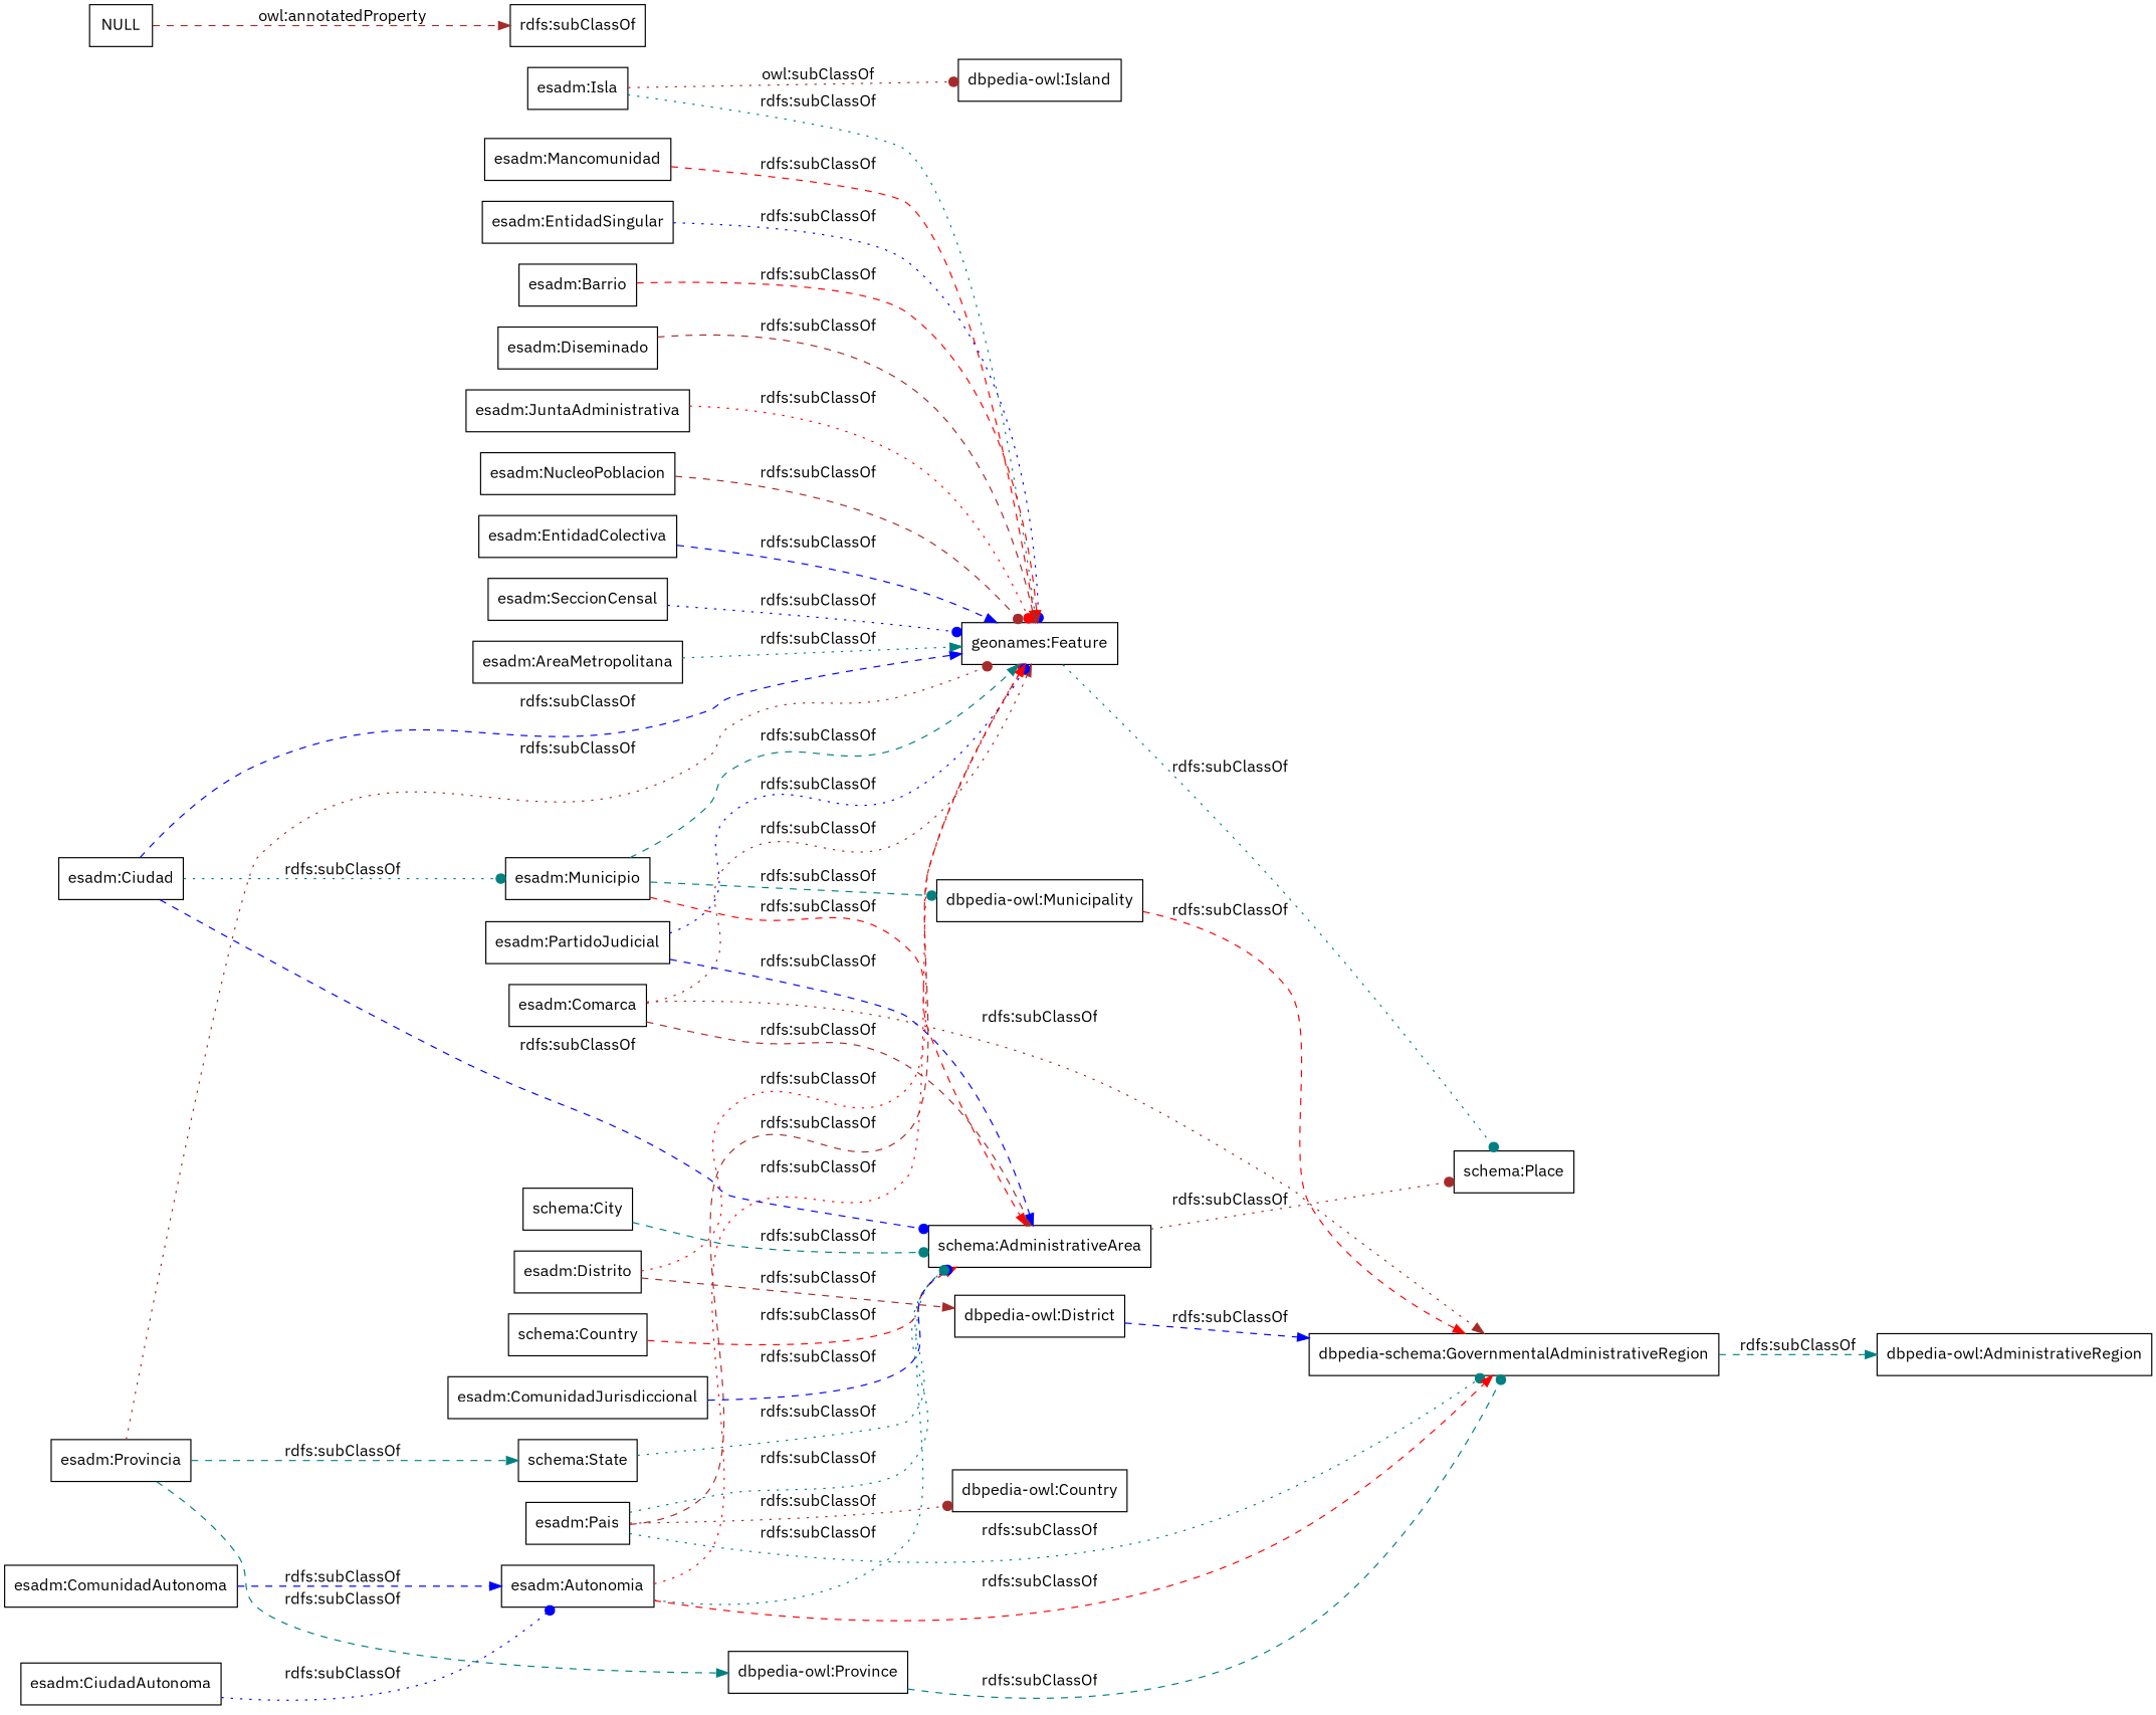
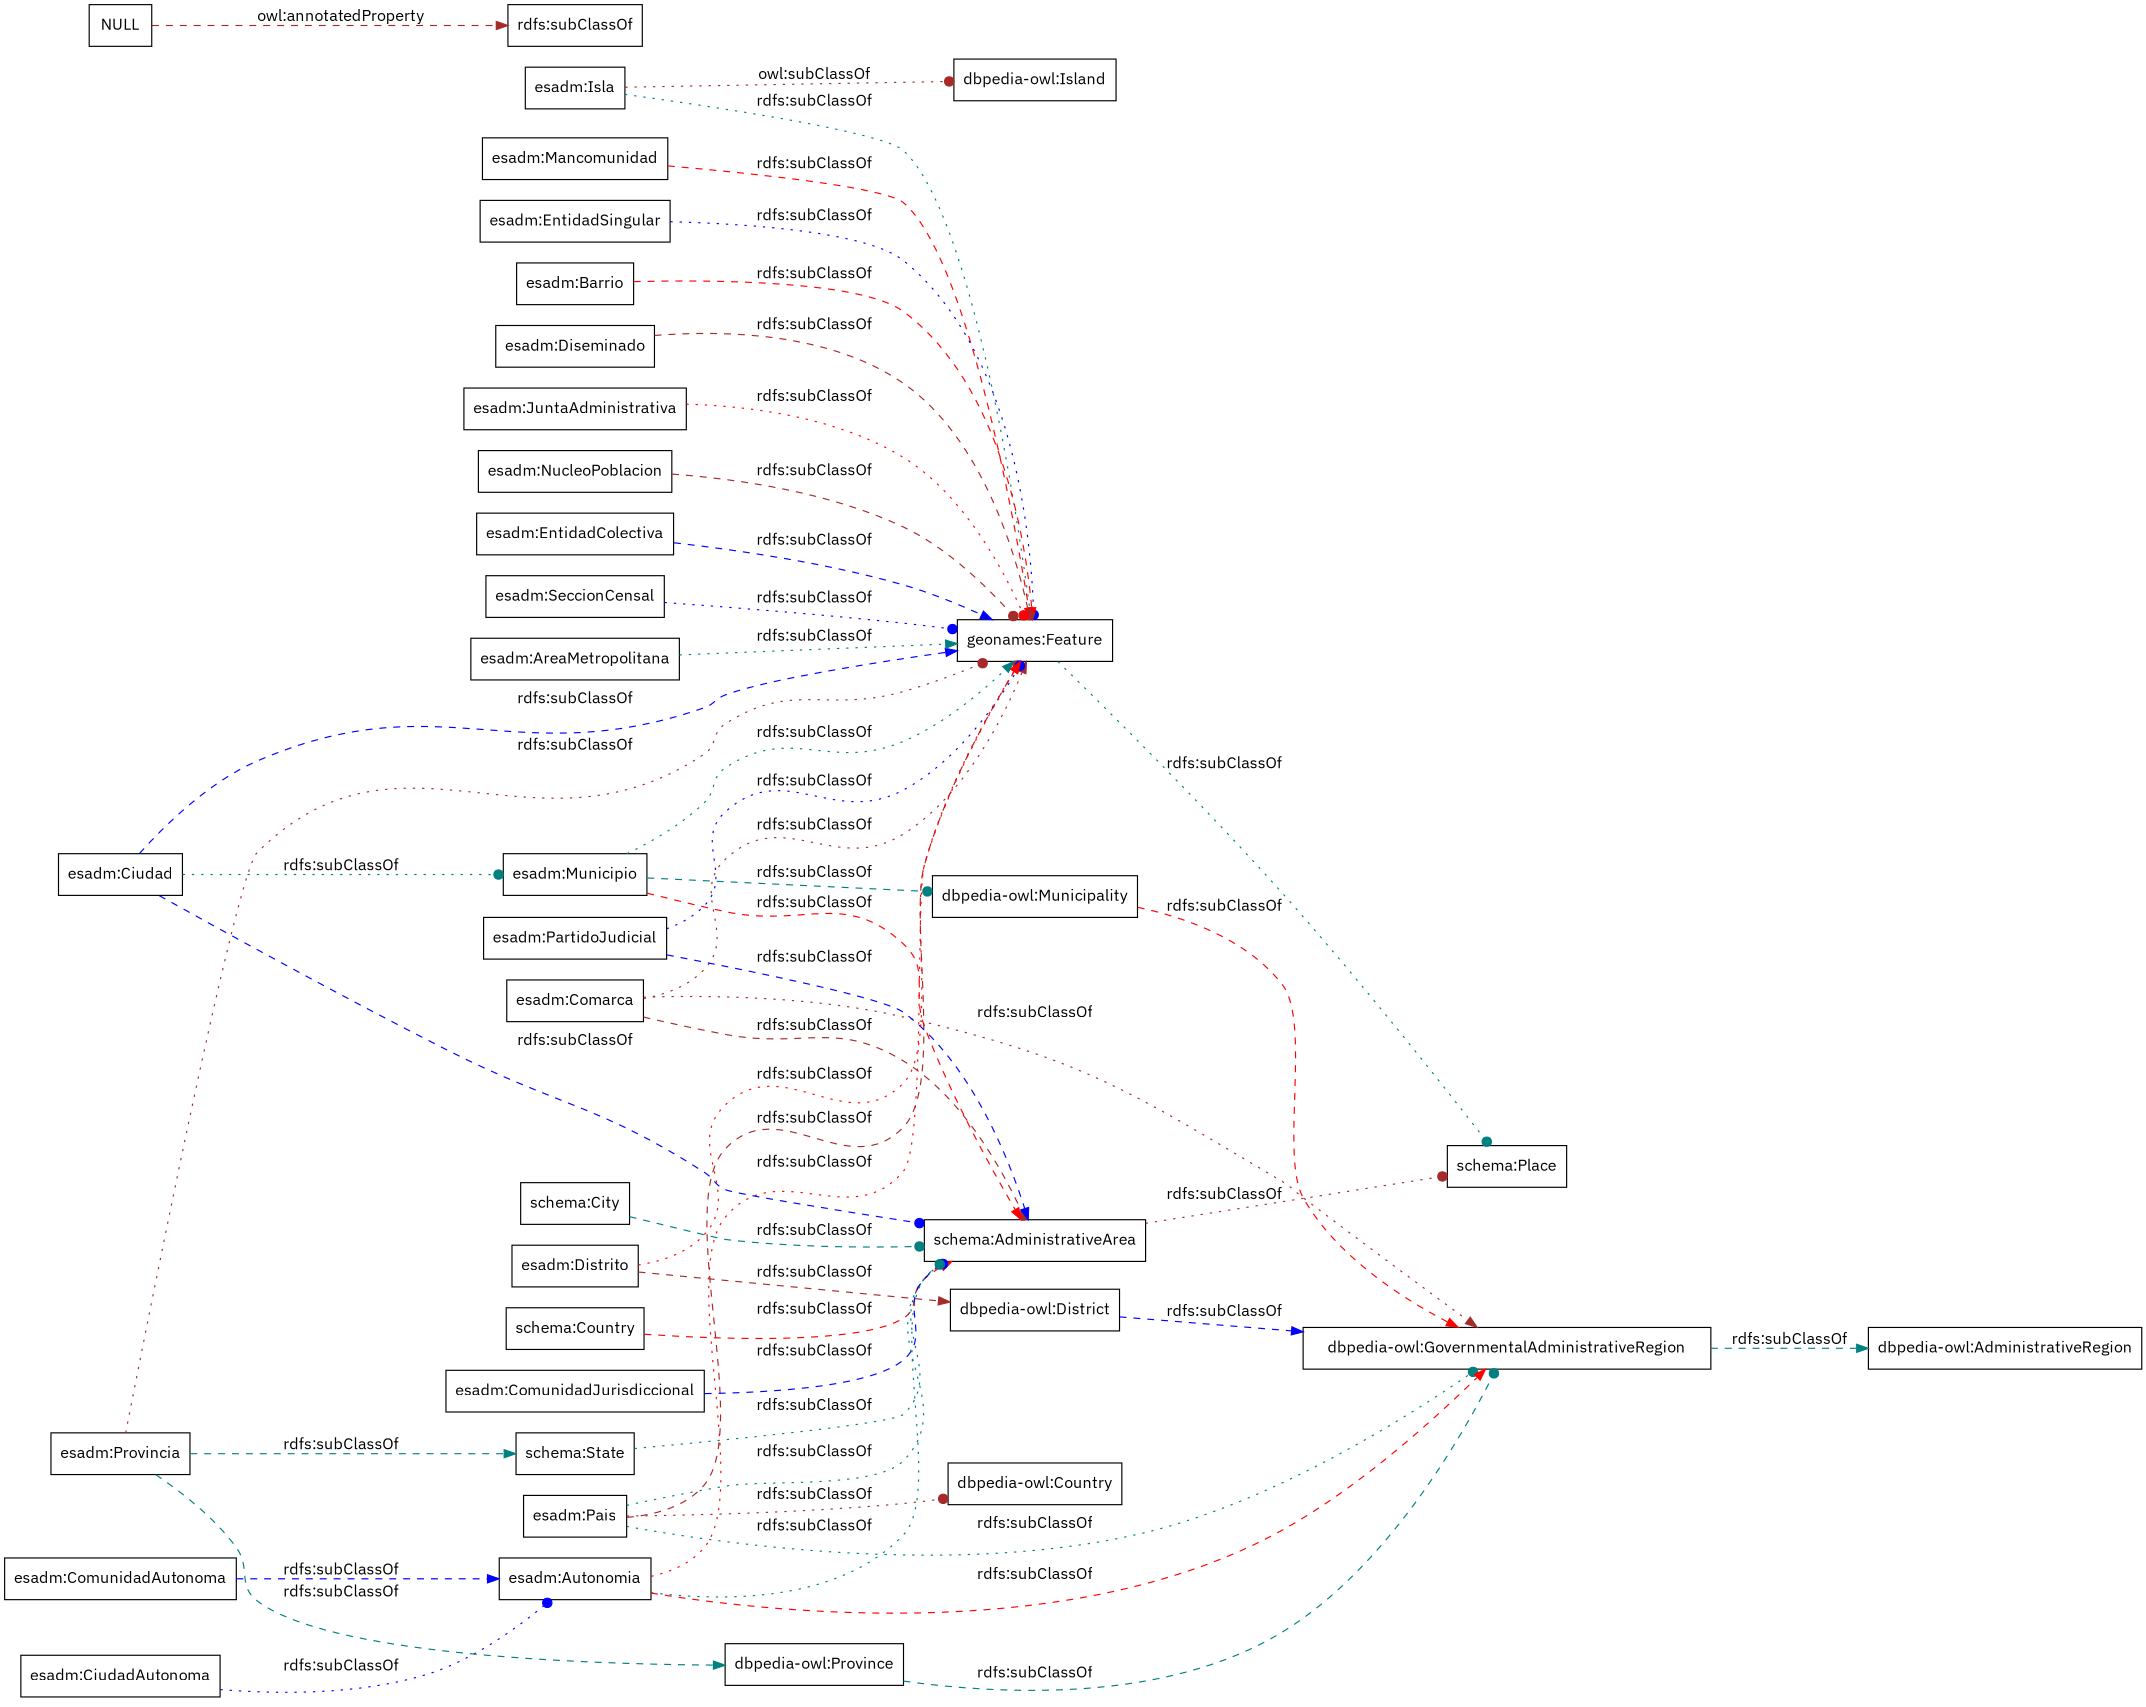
  digraph {
    fontname="IBM Plex Sans"
    rankdir=LR
    node [color=black fontname="IBM Plex Sans" shape=rectangle]
    edge [arrowhead=dot color=teal fontname="IBM Plex Sans" style=dashed]
    "esadm:Mancomunidad"
    "geonames:Feature"
    "schema:Place"
    "esadm:Comarca"
    "schema:AdministrativeArea"
-   "dbpedia-owl:GovernmentalAdministrativeRegion" [label="dbpedia-schema:GovernmentalAdministrativeRegion"]
+   "dbpedia-owl:GovernmentalAdministrativeRegion"
    "dbpedia-owl:AdministrativeRegion"
    "esadm:Isla"
    "dbpedia-owl:Island"
    "schema:State"
    "dbpedia-owl:Province"
    "schema:Country"
    "esadm:EntidadSingular"
    "esadm:Municipio"
    "dbpedia-owl:Municipality"
    "esadm:Pais"
    "dbpedia-owl:Country"
    "esadm:ComunidadJurisdiccional"
    "esadm:CiudadAutonoma"
    "esadm:Autonomia"
    "esadm:Barrio"
    "esadm:Diseminado"
    "esadm:JuntaAdministrativa"
    "schema:City"
    "esadm:NucleoPoblacion"
    "esadm:Provincia"
    "esadm:EntidadColectiva"
    "esadm:PartidoJudicial"
    "esadm:ComunidadAutonoma"
    "esadm:Ciudad"
    "dbpedia-owl:District"
    "esadm:Distrito"
    "esadm:SeccionCensal"
    "esadm:AreaMetropolitana"
    NULL
    "rdfs:subClassOf"
    "esadm:Mancomunidad" -> "geonames:Feature" [arrowhead=normal color=red label="rdfs:subClassOf"]
    "geonames:Feature" -> "schema:Place" [label="rdfs:subClassOf" style=dotted]
    "esadm:Comarca" -> "geonames:Feature" [arrowhead=normal color=brown label="rdfs:subClassOf" style=dotted]
    "esadm:Comarca" -> "schema:AdministrativeArea" [color=brown label="rdfs:subClassOf"]
    "esadm:Comarca" -> "dbpedia-owl:GovernmentalAdministrativeRegion" [arrowhead=normal color=brown label="rdfs:subClassOf" style=dotted]
    "schema:AdministrativeArea" -> "schema:Place" [color=brown label="rdfs:subClassOf" style=dotted]
    "dbpedia-owl:GovernmentalAdministrativeRegion" -> "dbpedia-owl:AdministrativeRegion" [arrowhead=normal label="rdfs:subClassOf"]
    "esadm:Isla" -> "geonames:Feature" [label="rdfs:subClassOf" style=dotted]
    "esadm:Isla" -> "dbpedia-owl:Island" [color=brown label="owl:subClassOf" style=dotted]
    "schema:State" -> "schema:AdministrativeArea" [label="rdfs:subClassOf" style=dotted]
    "dbpedia-owl:Province" -> "dbpedia-owl:GovernmentalAdministrativeRegion" [label="rdfs:subClassOf"]
    "schema:Country" -> "schema:AdministrativeArea" [arrowhead=normal color=red label="rdfs:subClassOf"]
    "esadm:EntidadSingular" -> "geonames:Feature" [color=blue label="rdfs:subClassOf" style=dotted]
-   "esadm:Municipio" -> "geonames:Feature" [arrowhead=normal label="rdfs:subClassOf"]
+   "esadm:Municipio" -> "geonames:Feature" [arrowhead=normal label="rdfs:subClassOf" style=dotted]
    "esadm:Municipio" -> "schema:AdministrativeArea" [arrowhead=normal color=red label="rdfs:subClassOf"]
    "esadm:Municipio" -> "dbpedia-owl:Municipality" [label="rdfs:subClassOf"]
    "dbpedia-owl:Municipality" -> "dbpedia-owl:GovernmentalAdministrativeRegion" [arrowhead=normal color=red label="rdfs:subClassOf"]
    "esadm:Pais" -> "geonames:Feature" [color=brown label="rdfs:subClassOf"]
    "esadm:Pais" -> "schema:AdministrativeArea" [label="rdfs:subClassOf" style=dotted]
    "esadm:Pais" -> "dbpedia-owl:GovernmentalAdministrativeRegion" [label="rdfs:subClassOf" style=dotted]
    "esadm:Pais" -> "dbpedia-owl:Country" [color=brown label="rdfs:subClassOf" style=dotted]
    "esadm:ComunidadJurisdiccional" -> "schema:AdministrativeArea" [color=blue label="rdfs:subClassOf"]
    "esadm:CiudadAutonoma" -> "esadm:Autonomia" [color=blue label="rdfs:subClassOf" style=dotted]
    "esadm:Autonomia" -> "geonames:Feature" [arrowhead=normal color=red label="rdfs:subClassOf" style=dotted]
    "esadm:Autonomia" -> "schema:AdministrativeArea" [label="rdfs:subClassOf" style=dotted]
    "esadm:Autonomia" -> "dbpedia-owl:GovernmentalAdministrativeRegion" [arrowhead=normal color=red label="rdfs:subClassOf"]
    "esadm:Barrio" -> "geonames:Feature" [arrowhead=normal color=red label="rdfs:subClassOf"]
    "esadm:Diseminado" -> "geonames:Feature" [color=brown label="rdfs:subClassOf"]
    "esadm:JuntaAdministrativa" -> "geonames:Feature" [color=red label="rdfs:subClassOf" style=dotted]
    "schema:City" -> "schema:AdministrativeArea" [label="rdfs:subClassOf"]
    "esadm:NucleoPoblacion" -> "geonames:Feature" [color=brown label="rdfs:subClassOf"]
    "esadm:Provincia" -> "geonames:Feature" [color=brown label="rdfs:subClassOf" style=dotted]
    "esadm:Provincia" -> "schema:State" [arrowhead=normal label="rdfs:subClassOf"]
    "esadm:Provincia" -> "dbpedia-owl:Province" [arrowhead=normal label="rdfs:subClassOf"]
    "esadm:EntidadColectiva" -> "geonames:Feature" [arrowhead=normal color=blue label="rdfs:subClassOf"]
    "esadm:PartidoJudicial" -> "geonames:Feature" [color=blue label="rdfs:subClassOf" style=dotted]
    "esadm:PartidoJudicial" -> "schema:AdministrativeArea" [arrowhead=normal color=blue label="rdfs:subClassOf"]
    "esadm:ComunidadAutonoma" -> "esadm:Autonomia" [arrowhead=normal color=blue label="rdfs:subClassOf"]
    "esadm:Ciudad" -> "geonames:Feature" [arrowhead=normal color=blue label="rdfs:subClassOf"]
    "esadm:Ciudad" -> "schema:AdministrativeArea" [color=blue label="rdfs:subClassOf"]
    "esadm:Ciudad" -> "esadm:Municipio" [label="rdfs:subClassOf" style=dotted]
    "dbpedia-owl:District" -> "dbpedia-owl:GovernmentalAdministrativeRegion" [arrowhead=normal color=blue label="rdfs:subClassOf"]
    "esadm:Distrito" -> "geonames:Feature" [arrowhead=normal color=red label="rdfs:subClassOf" style=dotted]
    "esadm:Distrito" -> "dbpedia-owl:District" [arrowhead=normal color=brown label="rdfs:subClassOf"]
    "esadm:SeccionCensal" -> "geonames:Feature" [color=blue label="rdfs:subClassOf" style=dotted]
    "esadm:AreaMetropolitana" -> "geonames:Feature" [arrowhead=normal label="rdfs:subClassOf" style=dotted]
    NULL -> "rdfs:subClassOf" [arrowhead=normal color=brown label="owl:annotatedProperty"]
  }
